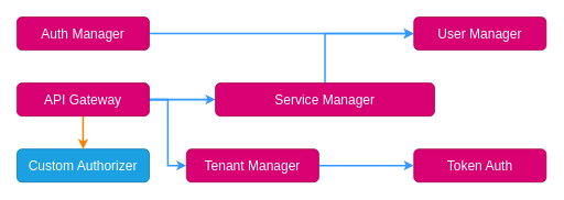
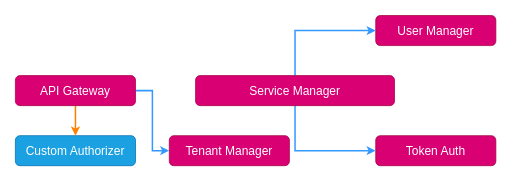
  <mxCell id="0" />
  <mxCell id="1" parent="0" />
- <mxCell id="2" style="edgeStyle=orthogonalEdgeStyle;rounded=0;orthogonalLoop=1;jettySize=auto;html=1;entryX=0;entryY=0.5;entryDx=0;entryDy=0;strokeColor=#3399FF;strokeWidth=2;fontSize=16;" parent="1" source="3" target="7" edge="1"><mxGeometry relative="1" as="geometry" /></mxCell>
- <mxCell id="3" value="Auth Manager" style="rounded=1;whiteSpace=wrap;html=1;fillColor=#d80073;strokeColor=#A50040;fontColor=#ffffff;fontSize=16;" parent="1" vertex="1"><mxGeometry x="20" y="20" width="160" height="40" as="geometry" /></mxCell>
  <mxCell id="4" value="Token Auth" style="rounded=1;whiteSpace=wrap;html=1;fillColor=#d80073;strokeColor=#A50040;fontColor=#ffffff;fontSize=16;" parent="1" vertex="1"><mxGeometry x="500" y="180" width="160" height="40" as="geometry" /></mxCell>
- <mxCell id="5" style="edgeStyle=orthogonalEdgeStyle;rounded=0;orthogonalLoop=1;jettySize=auto;html=1;entryX=0;entryY=0.5;entryDx=0;entryDy=0;strokeWidth=2;fontColor=#FFFFFF;strokeColor=#3399FF;" edge="1" parent="1" source="6" target="4"><mxGeometry relative="1" as="geometry" /></mxCell>
  <mxCell id="6" value="Tenant Manager" style="rounded=1;whiteSpace=wrap;html=1;fillColor=#d80073;strokeColor=#A50040;fontColor=#ffffff;fontSize=16;" parent="1" vertex="1"><mxGeometry x="225" y="180" width="160" height="40" as="geometry" /></mxCell>
  <mxCell id="7" value="User Manager" style="rounded=1;whiteSpace=wrap;html=1;fillColor=#d80073;strokeColor=#A50040;fontColor=#ffffff;fontSize=16;" parent="1" vertex="1"><mxGeometry x="500" y="20" width="160" height="40" as="geometry" /></mxCell>
  <mxCell id="8" value="Custom Authorizer" style="rounded=1;whiteSpace=wrap;html=1;fillColor=#1ba1e2;strokeColor=#006EAF;fontSize=16;fontColor=#ffffff;" vertex="1" parent="1"><mxGeometry x="20" y="180" width="160" height="40" as="geometry" /></mxCell>
  <mxCell id="9" style="edgeStyle=orthogonalEdgeStyle;rounded=0;orthogonalLoop=1;jettySize=auto;html=1;entryX=0.5;entryY=0;entryDx=0;entryDy=0;strokeColor=#FF8000;strokeWidth=2;fontColor=#FFFFFF;" edge="1" parent="1" source="12" target="8"><mxGeometry relative="1" as="geometry" /></mxCell>
  <mxCell id="10" style="edgeStyle=orthogonalEdgeStyle;rounded=0;orthogonalLoop=1;jettySize=auto;html=1;entryX=0;entryY=0.5;entryDx=0;entryDy=0;strokeWidth=2;fontColor=#FFFFFF;strokeColor=#3399FF;" edge="1" parent="1" source="12" target="6"><mxGeometry relative="1" as="geometry" /></mxCell>
- <mxCell id="11" style="edgeStyle=orthogonalEdgeStyle;rounded=0;orthogonalLoop=1;jettySize=auto;html=1;entryX=0;entryY=0.5;entryDx=0;entryDy=0;strokeWidth=2;fontColor=#FFFFFF;strokeColor=#3399FF;" edge="1" parent="1" source="12" target="15"><mxGeometry relative="1" as="geometry" /></mxCell>
  <mxCell id="12" value="API Gateway" style="rounded=1;whiteSpace=wrap;html=1;fillColor=#d80073;strokeColor=#A50040;fontColor=#ffffff;fontSize=16;" vertex="1" parent="1"><mxGeometry x="20" y="100" width="160" height="40" as="geometry" /></mxCell>
+ <mxCell id="13" style="edgeStyle=orthogonalEdgeStyle;rounded=0;orthogonalLoop=1;jettySize=auto;html=1;entryX=0;entryY=0.5;entryDx=0;entryDy=0;strokeWidth=2;fontColor=#FFFFFF;strokeColor=#3399FF;" edge="1" parent="1" source="15" target="4"><mxGeometry relative="1" as="geometry" /></mxCell>
  <mxCell id="14" style="edgeStyle=orthogonalEdgeStyle;rounded=0;orthogonalLoop=1;jettySize=auto;html=1;entryX=0;entryY=0.5;entryDx=0;entryDy=0;strokeWidth=2;fontColor=#FFFFFF;strokeColor=#3399FF;" edge="1" parent="1" source="15" target="7"><mxGeometry relative="1" as="geometry" /></mxCell>
  <mxCell id="15" value="Service Manager" style="rounded=1;whiteSpace=wrap;html=1;fillColor=#d80073;strokeColor=#A50040;fontColor=#ffffff;fontSize=16;" vertex="1" parent="1"><mxGeometry x="260" y="100" width="265" height="40" as="geometry" /></mxCell>
